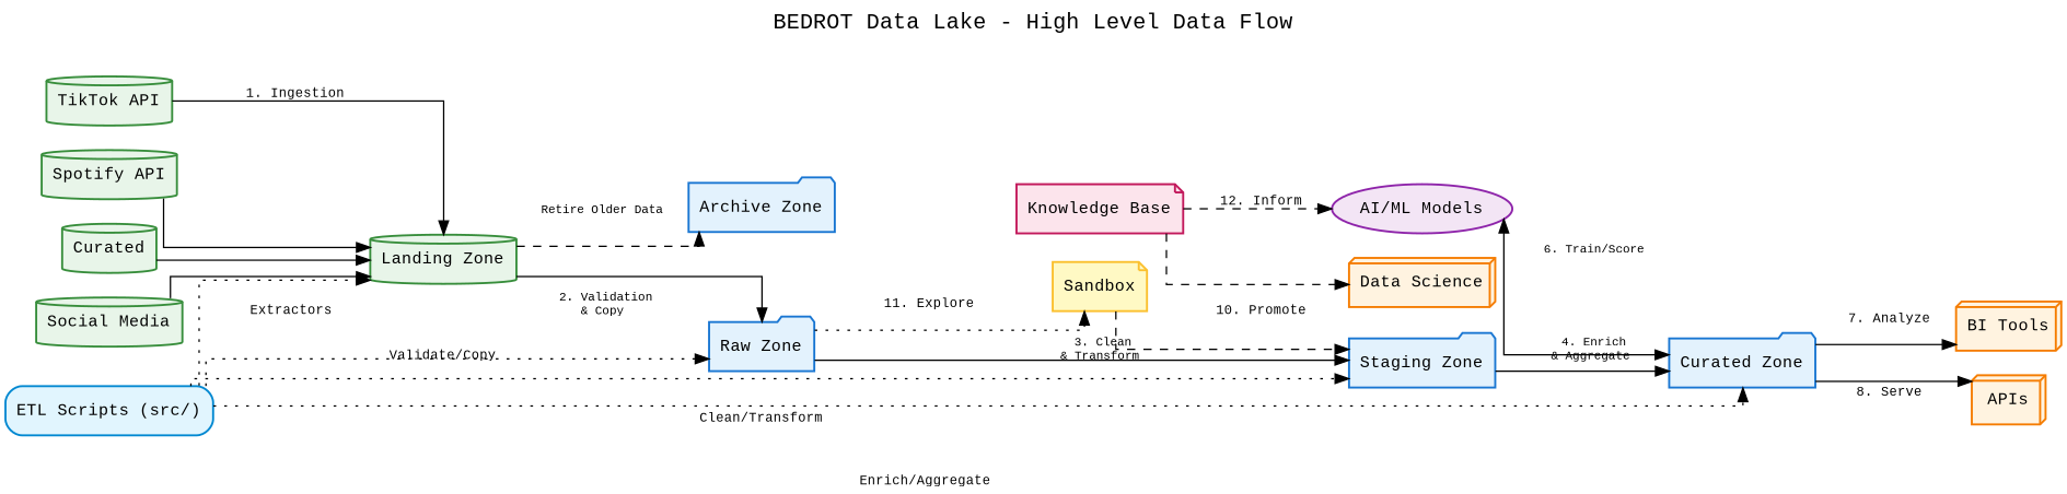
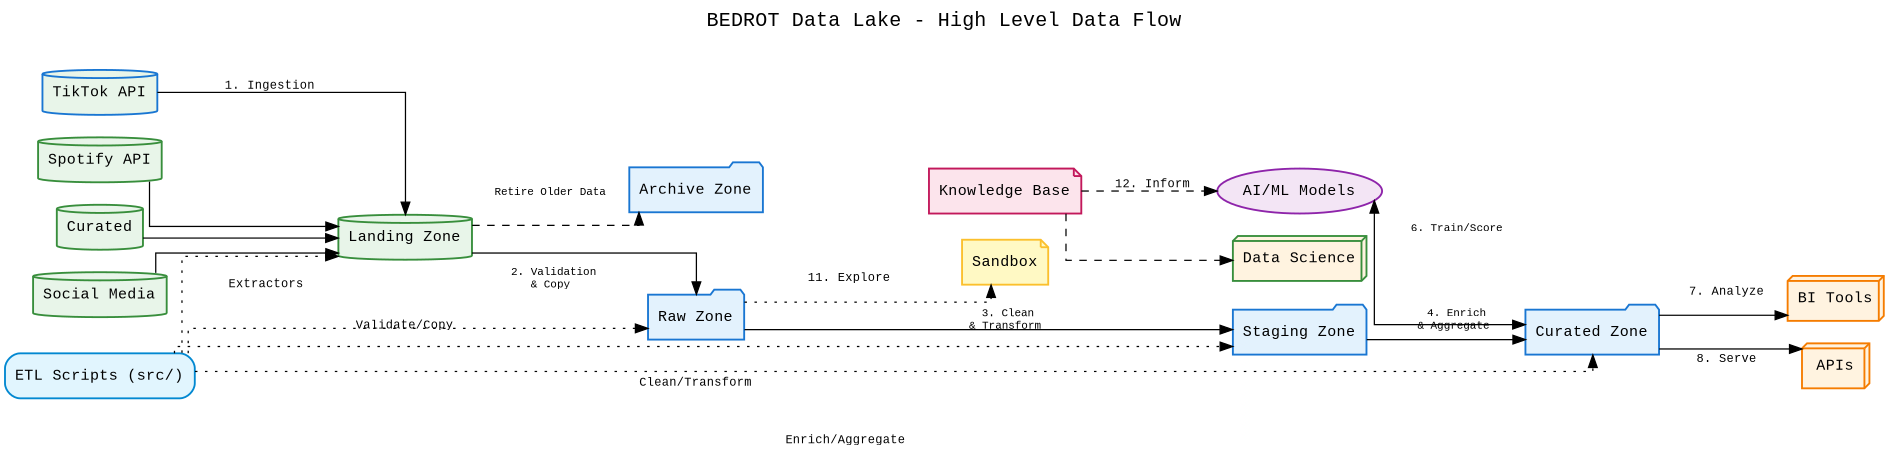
  digraph {
    fontname="Liberation Mono"
    fontsize=16
    label="BEDROT Data Lake - High Level Data Flow"
    labelloc=t
    rankdir=LR
    splines=ortho
    node [color="#388e3c" fillcolor="#e8f5e9" fontname="Liberation Mono" fontsize=12 penwidth=1.5 shape=cylinder style="rounded,filled"]
    edge [fontname="Liberation Mono" fontsize=10]
-   "TikTok API"
+   "TikTok API" [color="#1976d2"]
    "Landing Zone"
    "Spotify API"
    n4 [label=Curated]
    "Social Media"
    "Raw Zone" [color="#1976d2" fillcolor="#e3f2fd" shape=folder]
    "Archive Zone" [color="#1976d2" fillcolor="#e3f2fd" shape=folder]
    "Staging Zone" [color="#1976d2" fillcolor="#e3f2fd" shape=folder]
    "Curated Zone" [color="#1976d2" fillcolor="#e3f2fd" shape=folder]
    "ETL Scripts (src/)" [color="#0288d1" fillcolor="#e1f5fe" shape=box]
    "AI/ML Models" [color="#8e24aa" fillcolor="#f3e5f5" shape=ellipse]
    "BI Tools" [color="#f57c00" fillcolor="#fff3e0" shape=box3d]
    APIs [color="#f57c00" fillcolor="#fff3e0" shape=box3d]
-   "Data Science" [color="#f57c00" fillcolor="#fff3e0" shape=box3d]
+   "Data Science" [fillcolor="#fff3e0" shape=box3d]
    Sandbox [color="#fbc02d" fillcolor="#fff9c4" shape=note]
    "Knowledge Base" [color="#c2185b" fillcolor="#fce4ec" shape=note]
    subgraph sub_1 {
      "TikTok API"
      "Landing Zone"
      "Spotify API"
      n4
      "Social Media"
    }
    subgraph sub_2 {
      "Landing Zone"
      "Raw Zone"
      "Archive Zone"
      "Staging Zone"
      "Curated Zone"
    }
    subgraph sub_3 {
      "Landing Zone"
      "Raw Zone"
      "Staging Zone"
      "Curated Zone"
      "ETL Scripts (src/)"
    }
    subgraph sub_4 {
      "Curated Zone"
      "AI/ML Models"
    }
    subgraph sub_5 {
      "Curated Zone"
      "BI Tools"
      APIs
      "Data Science"
    }
    subgraph sub_6 {
      "Raw Zone"
      "Staging Zone"
      Sandbox
    }
    subgraph sub_7 {
      "AI/ML Models"
      "Data Science"
      "Knowledge Base"
    }
    "TikTok API" -> "Landing Zone" [label=" 1. Ingestion"]
    "Landing Zone" -> "Raw Zone" [fontsize=9 label=" 2. Validation\n& Copy"]
    "Landing Zone" -> "Archive Zone" [fontsize=9 label="Retire Older Data" style=dashed]
    "Landing Zone" -> Sandbox [style=invis]
    "Spotify API" -> "Landing Zone"
    n4 -> "Landing Zone"
    "Social Media" -> "Landing Zone"
    "Raw Zone" -> "Staging Zone" [fontsize=9 label=" 3. Clean\n& Transform"]
    "Raw Zone" -> Sandbox [label=" 11. Explore" style=dotted]
    "Archive Zone" -> "Knowledge Base" [style=invis]
    "Staging Zone" -> "Curated Zone" [fontsize=9 label=" 4. Enrich\n& Aggregate"]
    "Curated Zone" -> "BI Tools" [label=" 7. Analyze"]
    "Curated Zone" -> APIs [label=" 8. Serve"]
    "ETL Scripts (src/)" -> "Landing Zone" [label=Extractors style=dotted]
    "ETL Scripts (src/)" -> "Raw Zone" [label="Validate/Copy" style=dotted]
    "ETL Scripts (src/)" -> "Staging Zone" [label="Clean/Transform" style=dotted]
    "ETL Scripts (src/)" -> "Curated Zone" [label="Enrich/Aggregate" style=dotted]
    "AI/ML Models" -> "Curated Zone" [dir=both fontsize=9 label=" 6. Train/Score"]
-   Sandbox -> "Staging Zone" [label=" 10. Promote" style=dashed]
    "Knowledge Base" -> "AI/ML Models" [label=" 12. Inform" style=dashed]
    "Knowledge Base" -> "Data Science" [style=dashed]
  }
